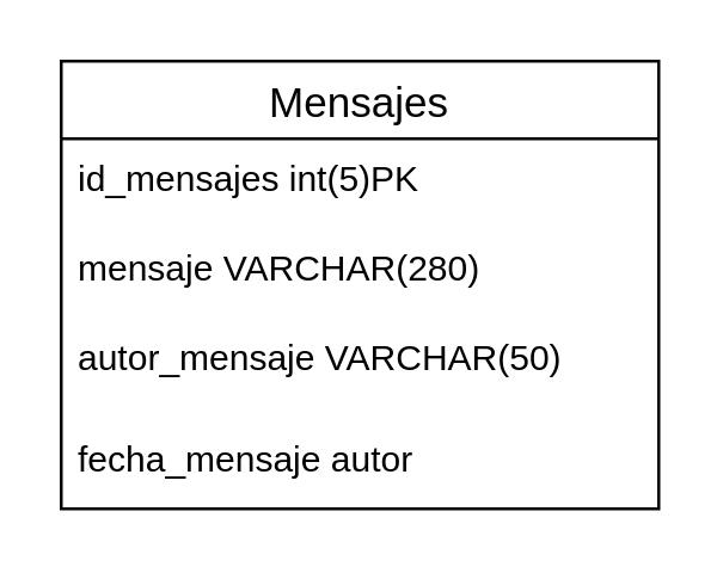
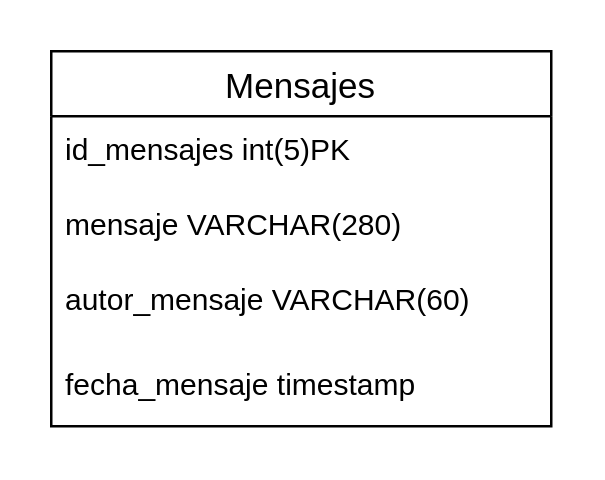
  <mxCell id="0" />
  <mxCell id="1" parent="0" />
  <mxCell id="2" value="Mensajes" style="swimlane;fontStyle=0;childLayout=stackLayout;horizontal=1;startSize=26;horizontalStack=0;resizeParent=1;resizeParentMax=0;resizeLast=0;collapsible=1;marginBottom=0;align=center;fontSize=14;" vertex="1" parent="1"><mxGeometry x="20" y="20" width="200" height="150" as="geometry" /></mxCell>
  <mxCell id="3" value="id_mensajes int(5)PK" style="text;strokeColor=none;fillColor=none;spacingLeft=4;spacingRight=4;overflow=hidden;rotatable=0;points=[[0,0.5],[1,0.5]];portConstraint=eastwest;fontSize=12;whiteSpace=wrap;html=1;" vertex="1" parent="2"><mxGeometry y="26" width="200" height="30" as="geometry" /></mxCell>
  <mxCell id="4" value="mensaje VARCHAR(280)" style="text;strokeColor=none;fillColor=none;spacingLeft=4;spacingRight=4;overflow=hidden;rotatable=0;points=[[0,0.5],[1,0.5]];portConstraint=eastwest;fontSize=12;whiteSpace=wrap;html=1;" vertex="1" parent="2"><mxGeometry y="56" width="200" height="30" as="geometry" /></mxCell>
- <mxCell id="5" value="autor_mensaje VARCHAR(50)" style="text;strokeColor=none;fillColor=none;spacingLeft=4;spacingRight=4;overflow=hidden;rotatable=0;points=[[0,0.5],[1,0.5]];portConstraint=eastwest;fontSize=12;whiteSpace=wrap;html=1;" vertex="1" parent="2"><mxGeometry y="86" width="200" height="34" as="geometry" /></mxCell>
- <mxCell id="6" value="fecha_mensaje autor" style="text;strokeColor=none;fillColor=none;spacingLeft=4;spacingRight=4;overflow=hidden;rotatable=0;points=[[0,0.5],[1,0.5]];portConstraint=eastwest;fontSize=12;whiteSpace=wrap;html=1;" vertex="1" parent="2"><mxGeometry y="120" width="200" height="30" as="geometry" /></mxCell>
+ <mxCell id="5" value="autor_mensaje VARCHAR(60)" style="text;strokeColor=none;fillColor=none;spacingLeft=4;spacingRight=4;overflow=hidden;rotatable=0;points=[[0,0.5],[1,0.5]];portConstraint=eastwest;fontSize=12;whiteSpace=wrap;html=1;" vertex="1" parent="2"><mxGeometry y="86" width="200" height="34" as="geometry" /></mxCell>
+ <mxCell id="6" value="fecha_mensaje timestamp" style="text;strokeColor=none;fillColor=none;spacingLeft=4;spacingRight=4;overflow=hidden;rotatable=0;points=[[0,0.5],[1,0.5]];portConstraint=eastwest;fontSize=12;whiteSpace=wrap;html=1;" vertex="1" parent="2"><mxGeometry y="120" width="200" height="30" as="geometry" /></mxCell>
